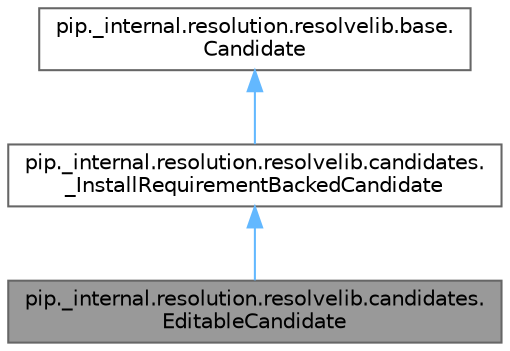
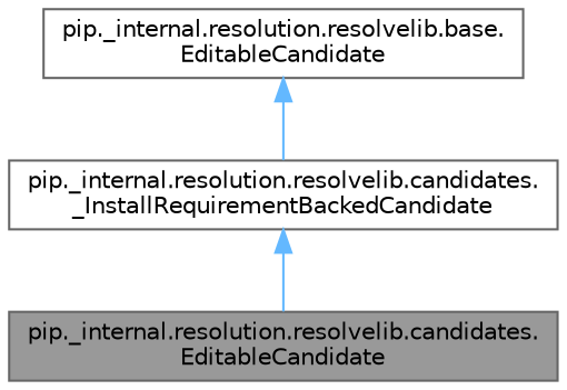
  digraph {
    rankdir=TB
    node [color=gray40 fillcolor=white fontname=Helvetica fontsize=10 shape=box style=filled]
    edge [color=steelblue1 dir=back fontname=Helvetica fontsize=10 labelfontname=Helvetica labelfontsize=10 style=solid]
    n1 [fillcolor=grey60 fontcolor=black height=0.2 label="pip._internal.resolution.resolvelib.candidates.\lEditableCandidate" width=0.4]
    n2 [height=0.2 label="pip._internal.resolution.resolvelib.candidates.\l_InstallRequirementBackedCandidate" width=0.4]
-   n3 [height=0.2 label="pip._internal.resolution.resolvelib.base.\lCandidate" width=0.4]
+   n3 [height=0.2 label="pip._internal.resolution.resolvelib.base.\lEditableCandidate" width=0.4]
    n2 -> n1
    n3 -> n2
  }
